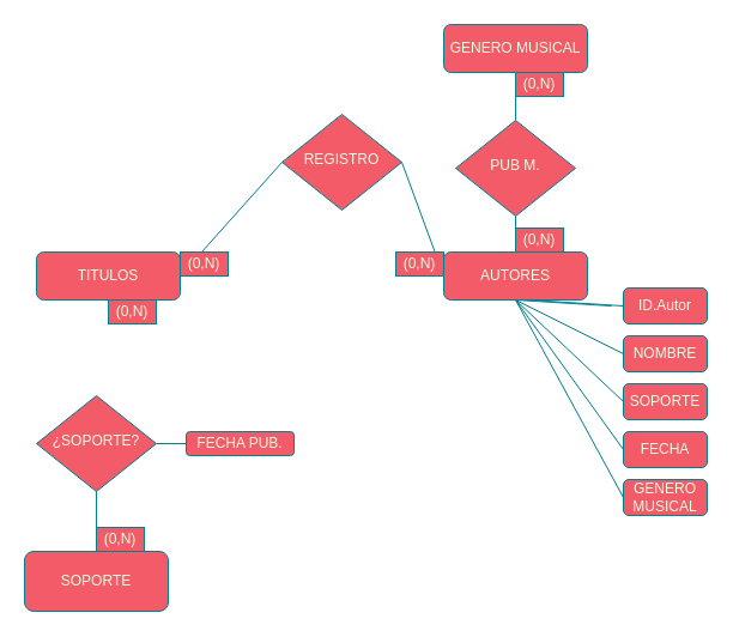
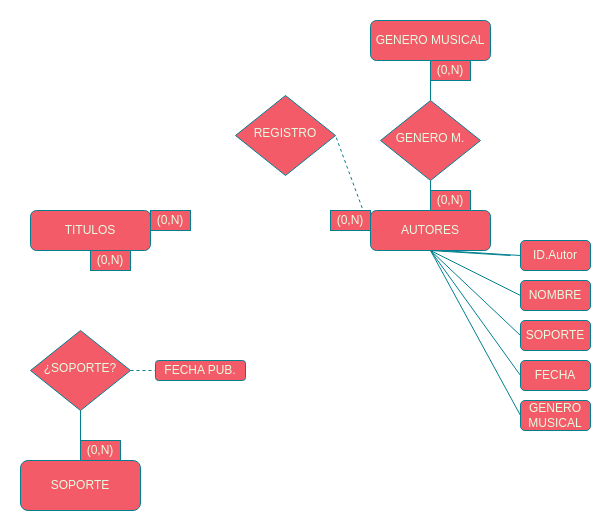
  <mxCell id="0" />
  <mxCell id="1" parent="0" />
  <mxCell id="2" value="TITULOS" style="rounded=1;whiteSpace=wrap;html=1;fontSize=12;glass=0;strokeWidth=1;shadow=0;labelBackgroundColor=none;fillColor=#F45B69;strokeColor=#028090;fontColor=#E4FDE1;" parent="1" vertex="1"><mxGeometry x="30" y="210" width="120" height="40" as="geometry" /></mxCell>
  <mxCell id="3" value="REGISTRO" style="rhombus;whiteSpace=wrap;html=1;shadow=0;fontFamily=Helvetica;fontSize=12;align=center;strokeWidth=1;spacing=6;spacingTop=-4;labelBackgroundColor=none;fillColor=#F45B69;strokeColor=#028090;fontColor=#E4FDE1;" parent="1" vertex="1"><mxGeometry x="235" y="95" width="100" height="80" as="geometry" /></mxCell>
  <mxCell id="4" value="AUTORES" style="rounded=1;whiteSpace=wrap;html=1;fontSize=12;glass=0;strokeWidth=1;shadow=0;labelBackgroundColor=none;fillColor=#F45B69;strokeColor=#028090;fontColor=#E4FDE1;" parent="1" vertex="1"><mxGeometry x="370" y="210" width="120" height="40" as="geometry" /></mxCell>
- <mxCell id="5" value="" style="endArrow=none;html=1;rounded=0;entryX=1;entryY=0.5;entryDx=0;entryDy=0;exitX=0;exitY=0.5;exitDx=0;exitDy=0;labelBackgroundColor=none;fontColor=default;strokeColor=#028090;" parent="1" source="3" target="2" edge="1"><mxGeometry width="50" height="50" relative="1" as="geometry"><mxPoint x="90" y="300" as="sourcePoint" /><mxPoint x="140" y="250" as="targetPoint" /></mxGeometry></mxCell>
- <mxCell id="6" value="" style="endArrow=none;html=1;rounded=0;entryX=1;entryY=0.5;entryDx=0;entryDy=0;exitX=0;exitY=0.5;exitDx=0;exitDy=0;labelBackgroundColor=none;fontColor=default;strokeColor=#028090;" parent="1" source="4" target="3" edge="1"><mxGeometry width="50" height="50" relative="1" as="geometry"><mxPoint x="80" y="420" as="sourcePoint" /><mxPoint x="130" y="370" as="targetPoint" /></mxGeometry></mxCell>
+ <mxCell id="6" value="" style="endArrow=none;html=1;rounded=0;entryX=1;entryY=0.5;entryDx=0;entryDy=0;exitX=0;exitY=0.5;exitDx=0;exitDy=0;labelBackgroundColor=none;fontColor=default;strokeColor=#028090;dashed=1;" parent="1" source="4" target="3" edge="1"><mxGeometry width="50" height="50" relative="1" as="geometry"><mxPoint x="80" y="420" as="sourcePoint" /><mxPoint x="130" y="370" as="targetPoint" /></mxGeometry></mxCell>
  <mxCell id="7" value="(0,N)" style="whiteSpace=wrap;html=1;labelBackgroundColor=none;fillColor=#F45B69;strokeColor=#028090;fontColor=#E4FDE1;" parent="1" vertex="1"><mxGeometry x="150" y="210" width="40" height="20" as="geometry" /></mxCell>
  <mxCell id="8" value="(0,N)" style="whiteSpace=wrap;html=1;labelBackgroundColor=none;fillColor=#F45B69;strokeColor=#028090;fontColor=#E4FDE1;" parent="1" vertex="1"><mxGeometry x="330" y="210" width="40" height="20" as="geometry" /></mxCell>
  <mxCell id="9" value="SOPORTE" style="rounded=1;whiteSpace=wrap;html=1;fontSize=12;glass=0;strokeWidth=1;shadow=0;labelBackgroundColor=none;fillColor=#F45B69;strokeColor=#028090;fontColor=#E4FDE1;" parent="1" vertex="1"><mxGeometry x="20" y="460" width="120" height="50" as="geometry" /></mxCell>
  <mxCell id="10" value="¿SOPORTE?" style="rhombus;whiteSpace=wrap;html=1;shadow=0;fontFamily=Helvetica;fontSize=12;align=center;strokeWidth=1;spacing=6;spacingTop=-4;labelBackgroundColor=none;fillColor=#F45B69;strokeColor=#028090;fontColor=#E4FDE1;" parent="1" vertex="1"><mxGeometry x="30" y="330" width="100" height="80" as="geometry" /></mxCell>
  <mxCell id="11" value="" style="endArrow=none;html=1;rounded=0;entryX=0.5;entryY=1;entryDx=0;entryDy=0;exitX=0.5;exitY=0;exitDx=0;exitDy=0;labelBackgroundColor=none;fontColor=default;strokeColor=#028090;" parent="1" source="9" target="10" edge="1"><mxGeometry width="50" height="50" relative="1" as="geometry"><mxPoint x="-260" y="460" as="sourcePoint" /><mxPoint x="-210" y="410" as="targetPoint" /><Array as="points" /></mxGeometry></mxCell>
  <mxCell id="12" value="(0,N)" style="whiteSpace=wrap;html=1;labelBackgroundColor=none;fillColor=#F45B69;strokeColor=#028090;fontColor=#E4FDE1;" parent="1" vertex="1"><mxGeometry x="80" y="440" width="40" height="20" as="geometry" /></mxCell>
  <mxCell id="13" value="(0,N)" style="whiteSpace=wrap;html=1;labelBackgroundColor=none;fillColor=#F45B69;strokeColor=#028090;fontColor=#E4FDE1;" parent="1" vertex="1"><mxGeometry x="90" y="250" width="40" height="20" as="geometry" /></mxCell>
  <mxCell id="14" value="FECHA PUB." style="rounded=1;whiteSpace=wrap;html=1;fontSize=12;glass=0;strokeWidth=1;shadow=0;labelBackgroundColor=none;fillColor=#F45B69;strokeColor=#028090;fontColor=#E4FDE1;" parent="1" vertex="1"><mxGeometry x="155" y="360" width="90" height="20" as="geometry" /></mxCell>
- <mxCell id="15" value="" style="endArrow=none;html=1;rounded=0;entryX=0;entryY=0.5;entryDx=0;entryDy=0;exitX=1;exitY=0.5;exitDx=0;exitDy=0;labelBackgroundColor=none;fontColor=default;strokeColor=#028090;" parent="1" source="10" target="14" edge="1"><mxGeometry width="50" height="50" relative="1" as="geometry"><mxPoint x="130" y="395" as="sourcePoint" /><mxPoint x="180" y="345" as="targetPoint" /></mxGeometry></mxCell>
+ <mxCell id="15" value="" style="endArrow=none;html=1;rounded=0;entryX=0;entryY=0.5;entryDx=0;entryDy=0;exitX=1;exitY=0.5;exitDx=0;exitDy=0;labelBackgroundColor=none;fontColor=default;strokeColor=#028090;dashed=1;" parent="1" source="10" target="14" edge="1"><mxGeometry width="50" height="50" relative="1" as="geometry"><mxPoint x="130" y="395" as="sourcePoint" /><mxPoint x="180" y="345" as="targetPoint" /></mxGeometry></mxCell>
  <mxCell id="16" value="NOMBRE" style="rounded=1;whiteSpace=wrap;html=1;labelBackgroundColor=none;fillColor=#F45B69;strokeColor=#028090;fontColor=#E4FDE1;" parent="1" vertex="1"><mxGeometry x="520" y="280" width="70" height="30" as="geometry" /></mxCell>
  <mxCell id="17" value="SOPORTE" style="rounded=1;whiteSpace=wrap;html=1;labelBackgroundColor=none;fillColor=#F45B69;strokeColor=#028090;fontColor=#E4FDE1;" parent="1" vertex="1"><mxGeometry x="520" y="320" width="70" height="30" as="geometry" /></mxCell>
  <mxCell id="18" value="FECHA" style="rounded=1;whiteSpace=wrap;html=1;labelBackgroundColor=none;fillColor=#F45B69;strokeColor=#028090;fontColor=#E4FDE1;" parent="1" vertex="1"><mxGeometry x="520" y="360" width="70" height="30" as="geometry" /></mxCell>
- <mxCell id="19" value="PUB M." style="rhombus;whiteSpace=wrap;html=1;shadow=0;fontFamily=Helvetica;fontSize=12;align=center;strokeWidth=1;spacing=6;spacingTop=-4;labelBackgroundColor=none;fillColor=#F45B69;strokeColor=#028090;fontColor=#E4FDE1;" parent="1" vertex="1"><mxGeometry x="380" y="100" width="100" height="80" as="geometry" /></mxCell>
+ <mxCell id="19" value="GENERO M." style="rhombus;whiteSpace=wrap;html=1;shadow=0;fontFamily=Helvetica;fontSize=12;align=center;strokeWidth=1;spacing=6;spacingTop=-4;labelBackgroundColor=none;fillColor=#F45B69;strokeColor=#028090;fontColor=#E4FDE1;" parent="1" vertex="1"><mxGeometry x="380" y="100" width="100" height="80" as="geometry" /></mxCell>
  <mxCell id="20" value="GENERO MUSICAL" style="rounded=1;whiteSpace=wrap;html=1;fontSize=12;glass=0;strokeWidth=1;shadow=0;labelBackgroundColor=none;fillColor=#F45B69;strokeColor=#028090;fontColor=#E4FDE1;" parent="1" vertex="1"><mxGeometry x="370" y="20" width="120" height="40" as="geometry" /></mxCell>
  <mxCell id="21" value="" style="endArrow=none;html=1;rounded=0;exitX=0.5;exitY=0;exitDx=0;exitDy=0;labelBackgroundColor=none;fontColor=default;strokeColor=#028090;" parent="1" edge="1"><mxGeometry width="50" height="50" relative="1" as="geometry"><mxPoint x="430" y="100" as="sourcePoint" /><mxPoint x="430" y="60" as="targetPoint" /><Array as="points" /></mxGeometry></mxCell>
  <mxCell id="22" value="" style="endArrow=none;html=1;rounded=0;exitX=0.5;exitY=0;exitDx=0;exitDy=0;labelBackgroundColor=none;fontColor=default;strokeColor=#028090;" parent="1" edge="1"><mxGeometry width="50" height="50" relative="1" as="geometry"><mxPoint x="430" y="210" as="sourcePoint" /><mxPoint x="430" y="180" as="targetPoint" /><Array as="points" /></mxGeometry></mxCell>
  <mxCell id="23" value="(0,N)" style="whiteSpace=wrap;html=1;labelBackgroundColor=none;fillColor=#F45B69;strokeColor=#028090;fontColor=#E4FDE1;" parent="1" vertex="1"><mxGeometry x="430" y="190" width="40" height="20" as="geometry" /></mxCell>
  <mxCell id="24" value="(0,N)" style="whiteSpace=wrap;html=1;labelBackgroundColor=none;fillColor=#F45B69;strokeColor=#028090;fontColor=#E4FDE1;" parent="1" vertex="1"><mxGeometry x="430" y="60" width="40" height="20" as="geometry" /></mxCell>
  <mxCell id="25" value="GENERO MUSICAL" style="rounded=1;whiteSpace=wrap;html=1;labelBackgroundColor=none;fillColor=#F45B69;strokeColor=#028090;fontColor=#E4FDE1;" parent="1" vertex="1"><mxGeometry x="520" y="400" width="70" height="30" as="geometry" /></mxCell>
  <mxCell id="26" value="ID.Autor" style="rounded=1;whiteSpace=wrap;html=1;labelBackgroundColor=none;fillColor=#F45B69;strokeColor=#028090;fontColor=#E4FDE1;" vertex="1" parent="1"><mxGeometry x="520" y="240" width="70" height="30" as="geometry" /></mxCell>
  <mxCell id="27" value="" style="endArrow=none;html=1;rounded=0;exitX=0;exitY=0.5;exitDx=0;exitDy=0;labelBackgroundColor=none;fontColor=default;strokeColor=#028090;" edge="1" parent="1" source="26"><mxGeometry width="50" height="50" relative="1" as="geometry"><mxPoint x="390" y="300" as="sourcePoint" /><mxPoint x="440" y="250" as="targetPoint" /></mxGeometry></mxCell>
  <mxCell id="28" value="" style="endArrow=none;html=1;rounded=0;exitX=0;exitY=0.5;exitDx=0;exitDy=0;labelBackgroundColor=none;fontColor=default;strokeColor=#028090;" edge="1" parent="1" source="16"><mxGeometry width="50" height="50" relative="1" as="geometry"><mxPoint x="510" y="255" as="sourcePoint" /><mxPoint x="430" y="250" as="targetPoint" /></mxGeometry></mxCell>
  <mxCell id="29" value="" style="endArrow=none;html=1;rounded=0;exitX=0;exitY=0.5;exitDx=0;exitDy=0;labelBackgroundColor=none;fontColor=default;strokeColor=#028090;" edge="1" parent="1"><mxGeometry width="50" height="50" relative="1" as="geometry"><mxPoint x="510" y="255" as="sourcePoint" /><mxPoint x="430" y="250" as="targetPoint" /></mxGeometry></mxCell>
  <mxCell id="30" value="" style="endArrow=none;html=1;rounded=0;exitX=0;exitY=0.5;exitDx=0;exitDy=0;labelBackgroundColor=none;fontColor=default;strokeColor=#028090;" edge="1" parent="1" source="17"><mxGeometry width="50" height="50" relative="1" as="geometry"><mxPoint x="400" y="290" as="sourcePoint" /><mxPoint x="430" y="250" as="targetPoint" /></mxGeometry></mxCell>
  <mxCell id="31" value="" style="endArrow=none;html=1;rounded=0;exitX=0;exitY=0.5;exitDx=0;exitDy=0;labelBackgroundColor=none;fontColor=default;strokeColor=#028090;" edge="1" parent="1" source="18"><mxGeometry width="50" height="50" relative="1" as="geometry"><mxPoint x="300" y="300" as="sourcePoint" /><mxPoint x="430" y="250" as="targetPoint" /></mxGeometry></mxCell>
  <mxCell id="32" value="" style="endArrow=none;html=1;rounded=0;exitX=0;exitY=0.5;exitDx=0;exitDy=0;labelBackgroundColor=none;fontColor=default;strokeColor=#028090;" edge="1" parent="1" source="25"><mxGeometry width="50" height="50" relative="1" as="geometry"><mxPoint x="390" y="340" as="sourcePoint" /><mxPoint x="430" y="250" as="targetPoint" /></mxGeometry></mxCell>
